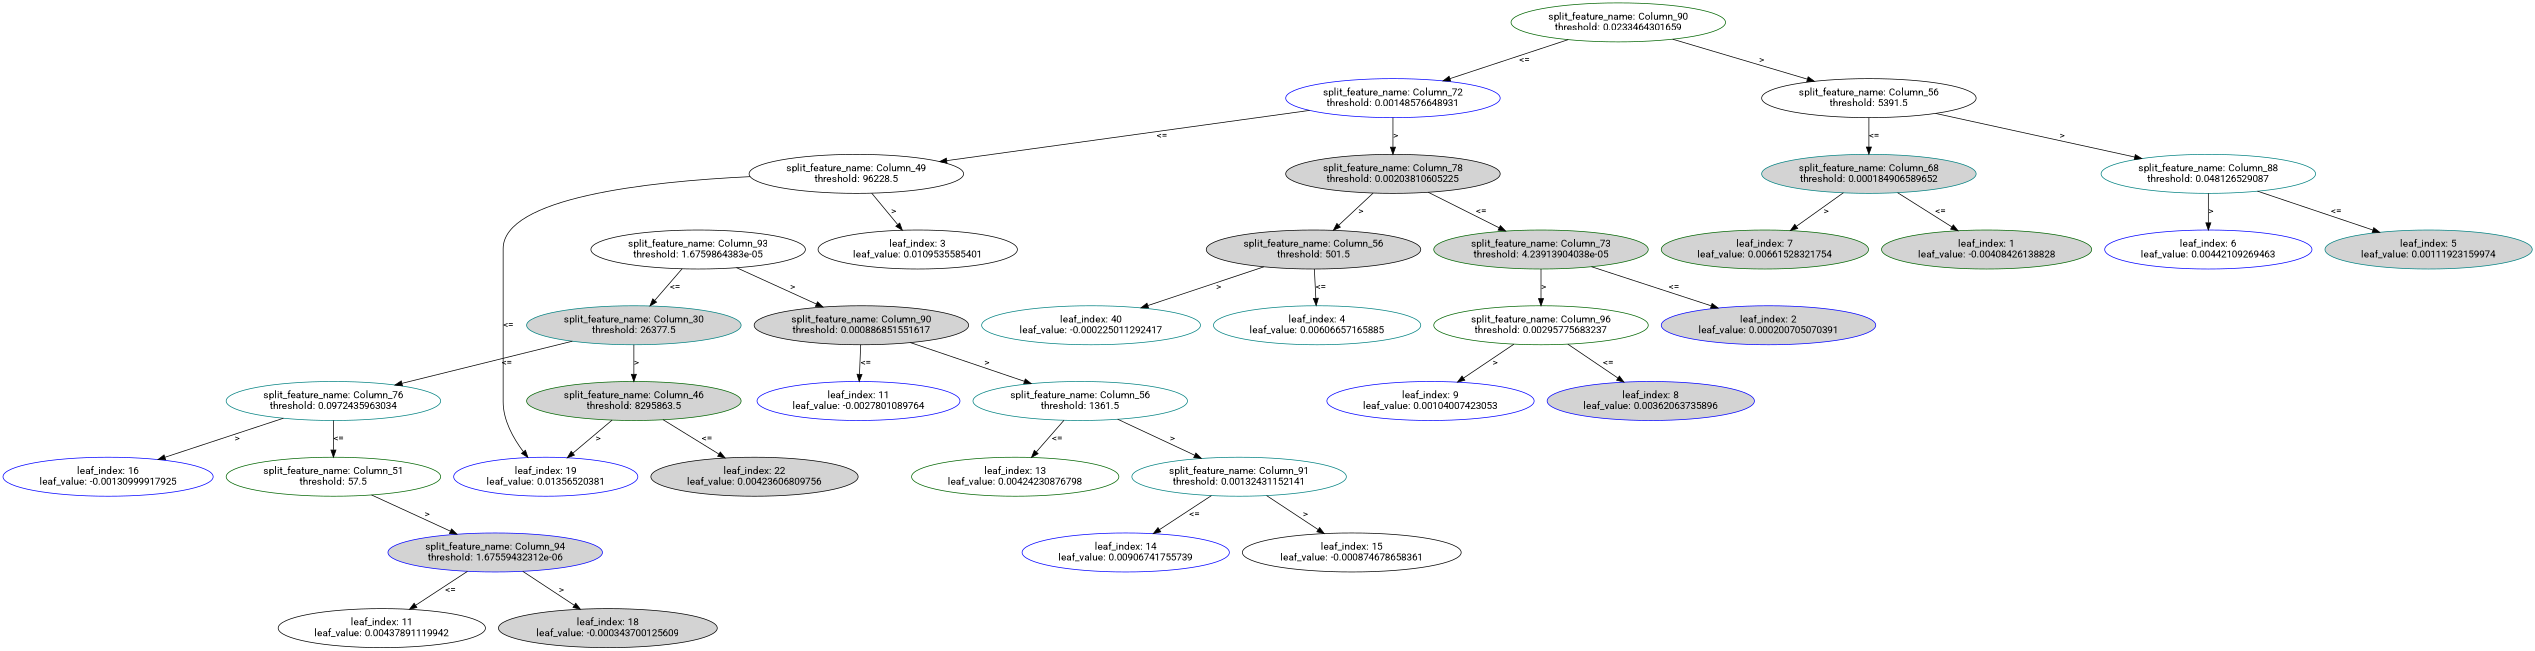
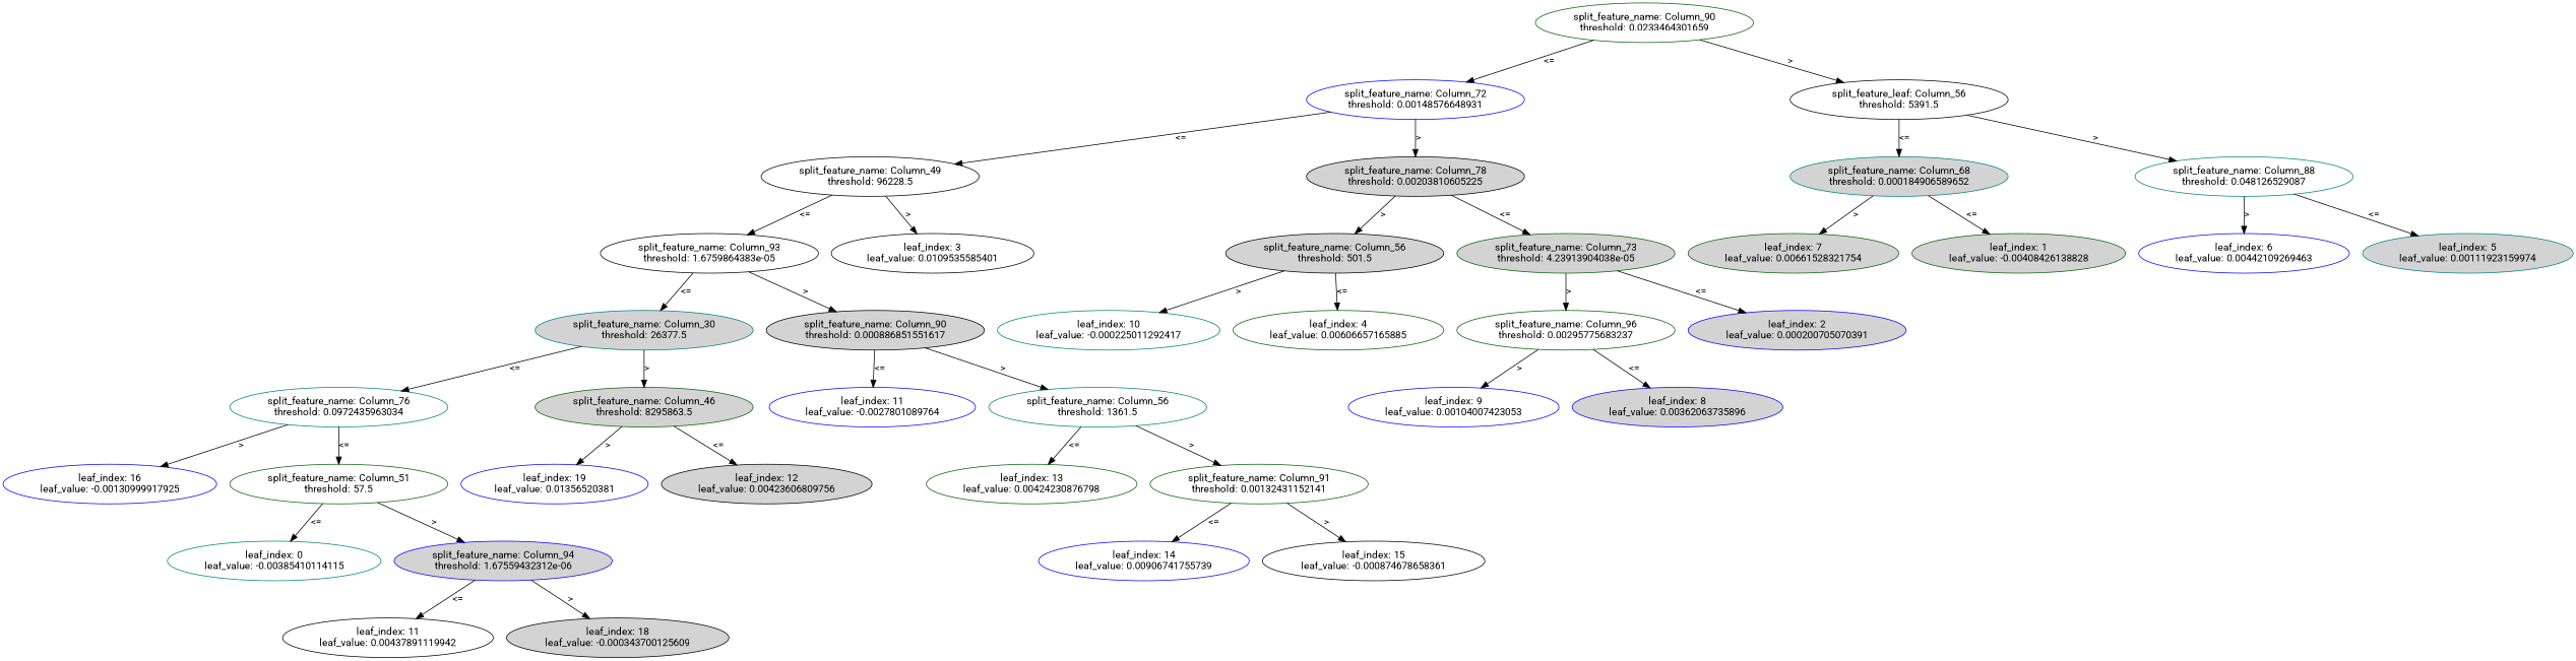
  digraph {
    fontname=Roboto
    node [color=black fillcolor=white fontname=Roboto style=filled]
    edge [fontname=Roboto]
    n1 [color=darkgreen label="split_feature_name: Column_90\nthreshold: 0.0233464301659"]
    n2 [color=blue label="split_feature_name: Column_72\nthreshold: 0.00148576648931"]
-   n3 [label="split_feature_name: Column_56\nthreshold: 5391.5"]
+   n3 [label="split_feature_leaf: Column_56\nthreshold: 5391.5"]
    n4 [label="split_feature_name: Column_49\nthreshold: 96228.5"]
    n5 [fillcolor=lightgrey label="split_feature_name: Column_78\nthreshold: 0.00203810605225"]
    n6 [color=teal fillcolor=lightgrey label="split_feature_name: Column_68\nthreshold: 0.000184906589652"]
    n7 [color=teal label="split_feature_name: Column_88\nthreshold: 0.048126529087"]
    n8 [label="split_feature_name: Column_93\nthreshold: 1.6759864383e-05"]
    n9 [label="leaf_index: 3\nleaf_value: 0.0109535585401"]
    n10 [color=darkgreen fillcolor=lightgrey label="split_feature_name: Column_73\nthreshold: 4.23913904038e-05"]
    n11 [fillcolor=lightgrey label="split_feature_name: Column_56\nthreshold: 501.5"]
    n12 [color=teal fillcolor=lightgrey label="split_feature_name: Column_30\nthreshold: 26377.5"]
    n13 [fillcolor=lightgrey label="split_feature_name: Column_90\nthreshold: 0.000886851551617"]
    n14 [color=teal label="split_feature_name: Column_76\nthreshold: 0.0972435963034"]
    n15 [color=darkgreen fillcolor=lightgrey label="split_feature_name: Column_46\nthreshold: 8295863.5"]
    n16 [color=blue label="leaf_index: 11\nleaf_value: -0.0027801089764"]
    n17 [color=teal label="split_feature_name: Column_56\nthreshold: 1361.5"]
    n18 [color=darkgreen label="split_feature_name: Column_51\nthreshold: 57.5"]
    n19 [color=blue label="leaf_index: 16\nleaf_value: -0.00130999917925"]
-   n20 [fillcolor=lightgrey label="leaf_index: 22\nleaf_value: 0.00423606809756"]
+   n20 [fillcolor=lightgrey label="leaf_index: 12\nleaf_value: 0.00423606809756"]
    n21 [color=blue label="leaf_index: 19\nleaf_value: 0.01356520381"]
+   n22 [color=teal label="leaf_index: 0\nleaf_value: -0.00385410114115"]
    n23 [color=blue fillcolor=lightgrey label="split_feature_name: Column_94\nthreshold: 1.67559432312e-06"]
    n24 [label="leaf_index: 11\nleaf_value: 0.00437891119942"]
    n25 [fillcolor=lightgrey label="leaf_index: 18\nleaf_value: -0.000343700125609"]
    n26 [color=darkgreen label="leaf_index: 13\nleaf_value: 0.00424230876798"]
-   n27 [color=teal label="split_feature_name: Column_91\nthreshold: 0.00132431152141"]
+   n27 [color=darkgreen label="split_feature_name: Column_91\nthreshold: 0.00132431152141"]
    n28 [color=blue label="leaf_index: 14\nleaf_value: 0.00906741755739"]
    n29 [label="leaf_index: 15\nleaf_value: -0.000874678658361"]
    n30 [color=blue fillcolor=lightgrey label="leaf_index: 2\nleaf_value: 0.000200705070391"]
    n31 [color=darkgreen label="split_feature_name: Column_96\nthreshold: 0.00295775683237"]
-   n32 [color=teal label="leaf_index: 4\nleaf_value: 0.00606657165885"]
-   n33 [color=teal label="leaf_index: 40\nleaf_value: -0.000225011292417"]
+   n32 [color=darkgreen label="leaf_index: 4\nleaf_value: 0.00606657165885"]
+   n33 [color=teal label="leaf_index: 10\nleaf_value: -0.000225011292417"]
    n34 [color=blue fillcolor=lightgrey label="leaf_index: 8\nleaf_value: 0.00362063735896"]
    n35 [color=blue label="leaf_index: 9\nleaf_value: 0.00104007423053"]
    n36 [color=darkgreen fillcolor=lightgrey label="leaf_index: 1\nleaf_value: -0.00408426138828"]
    n37 [color=darkgreen fillcolor=lightgrey label="leaf_index: 7\nleaf_value: 0.00661528321754"]
    n38 [color=teal fillcolor=lightgrey label="leaf_index: 5\nleaf_value: 0.00111923159974"]
    n39 [color=blue label="leaf_index: 6\nleaf_value: 0.00442109269463"]
    n1 -> n2 [label="<="]
    n1 -> n3 [label=">"]
    n2 -> n4 [label="<="]
    n2 -> n5 [label=">"]
    n3 -> n6 [label="<="]
    n3 -> n7 [label=">"]
-   n4 -> n21 [label="<="]
+   n4 -> n8 [label="<="]
    n4 -> n9 [label=">"]
    n5 -> n10 [label="<="]
    n5 -> n11 [label=">"]
    n6 -> n36 [label="<="]
    n6 -> n37 [label=">"]
    n7 -> n38 [label="<="]
    n7 -> n39 [label=">"]
    n8 -> n12 [label="<="]
    n8 -> n13 [label=">"]
    n10 -> n30 [label="<="]
    n10 -> n31 [label=">"]
    n11 -> n32 [label="<="]
    n11 -> n33 [label=">"]
    n12 -> n14 [label="<="]
    n12 -> n15 [label=">"]
    n13 -> n16 [label="<="]
    n13 -> n17 [label=">"]
    n14 -> n18 [label="<="]
    n14 -> n19 [label=">"]
    n15 -> n20 [label="<="]
    n15 -> n21 [label=">"]
    n17 -> n26 [label="<="]
    n17 -> n27 [label=">"]
+   n18 -> n22 [label="<="]
    n18 -> n23 [label=">"]
    n23 -> n24 [label="<="]
    n23 -> n25 [label=">"]
    n27 -> n28 [label="<="]
    n27 -> n29 [label=">"]
    n31 -> n34 [label="<="]
    n31 -> n35 [label=">"]
  }
